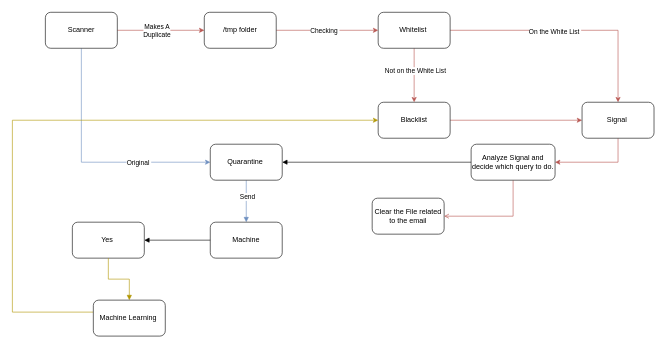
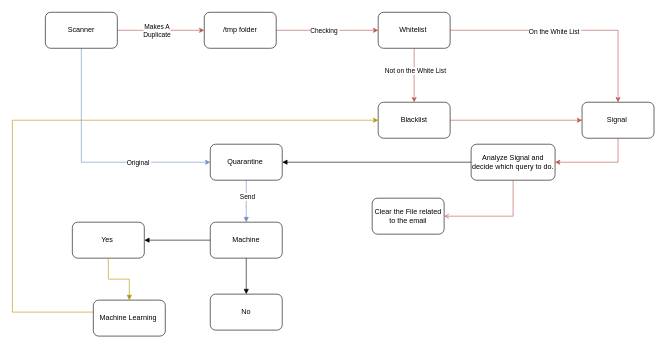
  <mxCell id="0" />
  <mxCell id="1" parent="0" />
  <mxCell id="2" style="edgeStyle=orthogonalEdgeStyle;rounded=0;orthogonalLoop=1;jettySize=auto;html=1;fillColor=#f8cecc;strokeColor=#b85450;" edge="1" parent="1" source="6" target="25"><mxGeometry relative="1" as="geometry" /></mxCell>
  <mxCell id="3" value="Makes A &lt;br&gt;Duplicate" style="edgeLabel;html=1;align=center;verticalAlign=middle;resizable=0;points=[];" vertex="1" connectable="0" parent="2"><mxGeometry x="-0.201" relative="1" as="geometry"><mxPoint x="7" as="offset" /></mxGeometry></mxCell>
  <mxCell id="4" style="edgeStyle=orthogonalEdgeStyle;rounded=0;orthogonalLoop=1;jettySize=auto;html=1;entryX=0;entryY=0.5;entryDx=0;entryDy=0;fillColor=#dae8fc;strokeColor=#6c8ebf;" edge="1" parent="1" source="6" target="31"><mxGeometry relative="1" as="geometry"><Array as="points"><mxPoint x="135" y="270" /></Array></mxGeometry></mxCell>
  <mxCell id="5" value="Original&amp;nbsp;" style="edgeLabel;html=1;align=center;verticalAlign=middle;resizable=0;points=[];" vertex="1" connectable="0" parent="4"><mxGeometry x="0.199" relative="1" as="geometry"><mxPoint x="42" as="offset" /></mxGeometry></mxCell>
  <mxCell id="6" value="Scanner" style="rounded=1;whiteSpace=wrap;html=1;" parent="1" vertex="1"><mxGeometry x="75" y="20" width="120" height="60" as="geometry" /></mxCell>
  <mxCell id="7" style="edgeStyle=orthogonalEdgeStyle;rounded=0;orthogonalLoop=1;jettySize=auto;html=1;startArrow=block;startFill=1;endArrow=none;endFill=0;fillColor=#dae8fc;strokeColor=#6c8ebf;" edge="1" parent="1" source="9" target="31"><mxGeometry relative="1" as="geometry" /></mxCell>
  <mxCell id="8" value="Send" style="edgeLabel;html=1;align=center;verticalAlign=middle;resizable=0;points=[];" vertex="1" connectable="0" parent="7"><mxGeometry x="0.223" y="-1" relative="1" as="geometry"><mxPoint as="offset" /></mxGeometry></mxCell>
  <mxCell id="9" value="Machine" style="rounded=1;whiteSpace=wrap;html=1;" parent="1" vertex="1"><mxGeometry x="350" y="370" width="120" height="60" as="geometry" /></mxCell>
  <mxCell id="10" style="edgeStyle=orthogonalEdgeStyle;rounded=0;orthogonalLoop=1;jettySize=auto;html=1;fillColor=#f8cecc;strokeColor=#b85450;" edge="1" parent="1" source="11" target="27"><mxGeometry relative="1" as="geometry" /></mxCell>
  <mxCell id="11" value="&amp;nbsp;Blacklist&amp;nbsp;" style="rounded=1;whiteSpace=wrap;html=1;" parent="1" vertex="1"><mxGeometry x="630" y="170" width="120" height="60" as="geometry" /></mxCell>
  <mxCell id="12" value="Clear the File related to the email" style="rounded=1;whiteSpace=wrap;html=1;" parent="1" vertex="1"><mxGeometry x="620" y="330" width="120" height="60" as="geometry" /></mxCell>
  <mxCell id="13" style="edgeStyle=orthogonalEdgeStyle;rounded=0;orthogonalLoop=1;jettySize=auto;html=1;startArrow=block;startFill=1;endArrow=none;endFill=0;" edge="1" parent="1" source="14" target="9"><mxGeometry relative="1" as="geometry" /></mxCell>
  <mxCell id="14" value="Yes&amp;nbsp;" style="rounded=1;whiteSpace=wrap;html=1;" parent="1" vertex="1"><mxGeometry x="120" y="370" width="120" height="60" as="geometry" /></mxCell>
  <mxCell id="15" style="edgeStyle=orthogonalEdgeStyle;rounded=0;orthogonalLoop=1;jettySize=auto;html=1;startArrow=block;startFill=1;endArrow=none;endFill=0;fillColor=#e3c800;strokeColor=#B09500;" edge="1" parent="1" source="17" target="14"><mxGeometry relative="1" as="geometry" /></mxCell>
  <mxCell id="16" style="edgeStyle=orthogonalEdgeStyle;rounded=0;orthogonalLoop=1;jettySize=auto;html=1;entryX=0;entryY=0.5;entryDx=0;entryDy=0;startArrow=none;startFill=0;endArrow=classic;endFill=1;fillColor=#e3c800;strokeColor=#B09500;" edge="1" parent="1" source="17" target="11"><mxGeometry relative="1" as="geometry"><Array as="points"><mxPoint x="20" y="520" /><mxPoint x="20" y="200" /></Array></mxGeometry></mxCell>
  <mxCell id="17" value="Machine Learning&amp;nbsp;" style="rounded=1;whiteSpace=wrap;html=1;" parent="1" vertex="1"><mxGeometry x="155" y="500" width="120" height="60" as="geometry" /></mxCell>
  <mxCell id="18" value="" style="edgeStyle=orthogonalEdgeStyle;rounded=0;orthogonalLoop=1;jettySize=auto;html=1;fillColor=#f8cecc;strokeColor=#b85450;" edge="1" parent="1" source="22" target="11"><mxGeometry relative="1" as="geometry"><Array as="points"><mxPoint x="690" y="100" /><mxPoint x="690" y="100" /></Array></mxGeometry></mxCell>
  <mxCell id="19" value="Not on the White List" style="edgeLabel;html=1;align=center;verticalAlign=middle;resizable=0;points=[];" vertex="1" connectable="0" parent="18"><mxGeometry x="-0.183" y="1" relative="1" as="geometry"><mxPoint as="offset" /></mxGeometry></mxCell>
  <mxCell id="20" style="edgeStyle=orthogonalEdgeStyle;rounded=0;orthogonalLoop=1;jettySize=auto;html=1;fillColor=#f8cecc;strokeColor=#b85450;" edge="1" parent="1" source="22" target="27"><mxGeometry relative="1" as="geometry" /></mxCell>
  <mxCell id="21" value="On the White List&amp;nbsp;" style="edgeLabel;html=1;align=center;verticalAlign=middle;resizable=0;points=[];" vertex="1" connectable="0" parent="20"><mxGeometry x="-0.135" y="-1" relative="1" as="geometry"><mxPoint x="1" y="1" as="offset" /></mxGeometry></mxCell>
  <mxCell id="22" value="Whitelist&amp;nbsp;" style="rounded=1;whiteSpace=wrap;html=1;" parent="1" vertex="1"><mxGeometry x="630" y="20" width="120" height="60" as="geometry" /></mxCell>
  <mxCell id="23" style="edgeStyle=orthogonalEdgeStyle;rounded=0;orthogonalLoop=1;jettySize=auto;html=1;entryX=0;entryY=0.5;entryDx=0;entryDy=0;fillColor=#f8cecc;strokeColor=#b85450;" edge="1" parent="1" source="25" target="22"><mxGeometry relative="1" as="geometry" /></mxCell>
  <mxCell id="24" value="Checking&amp;nbsp;" style="edgeLabel;html=1;align=center;verticalAlign=middle;resizable=0;points=[];" vertex="1" connectable="0" parent="23"><mxGeometry x="0.293" y="2" relative="1" as="geometry"><mxPoint x="-30" y="2" as="offset" /></mxGeometry></mxCell>
  <mxCell id="25" value="/tmp folder" style="rounded=1;whiteSpace=wrap;html=1;" vertex="1" parent="1"><mxGeometry x="340" y="20" width="120" height="60" as="geometry" /></mxCell>
  <mxCell id="26" style="edgeStyle=orthogonalEdgeStyle;rounded=0;orthogonalLoop=1;jettySize=auto;html=1;entryX=1;entryY=0.5;entryDx=0;entryDy=0;fillColor=#f8cecc;strokeColor=#b85450;" edge="1" parent="1" source="27" target="29"><mxGeometry relative="1" as="geometry"><Array as="points"><mxPoint x="1030" y="270" /></Array></mxGeometry></mxCell>
  <mxCell id="27" value="Signal&amp;nbsp;" style="rounded=1;whiteSpace=wrap;html=1;" vertex="1" parent="1"><mxGeometry x="970" y="170" width="120" height="60" as="geometry" /></mxCell>
  <mxCell id="28" style="edgeStyle=orthogonalEdgeStyle;rounded=0;orthogonalLoop=1;jettySize=auto;html=1;entryX=1;entryY=0.5;entryDx=0;entryDy=0;startArrow=none;startFill=0;endArrow=open;endFill=1;fillColor=#f8cecc;strokeColor=#b85450;" edge="1" parent="1" source="29" target="12"><mxGeometry relative="1" as="geometry"><Array as="points"><mxPoint x="855" y="360" /></Array></mxGeometry></mxCell>
  <mxCell id="29" value="Analyze Signal and decide which query to do." style="rounded=1;whiteSpace=wrap;html=1;" vertex="1" parent="1"><mxGeometry x="785" y="240" width="140" height="60" as="geometry" /></mxCell>
  <mxCell id="30" style="edgeStyle=orthogonalEdgeStyle;rounded=0;orthogonalLoop=1;jettySize=auto;html=1;entryX=0;entryY=0.5;entryDx=0;entryDy=0;startArrow=block;startFill=1;endArrow=none;endFill=0;" edge="1" parent="1" source="31" target="29"><mxGeometry relative="1" as="geometry" /></mxCell>
  <mxCell id="31" value="Quarantine&amp;nbsp;" style="rounded=1;whiteSpace=wrap;html=1;" vertex="1" parent="1"><mxGeometry x="350" y="240" width="120" height="60" as="geometry" /></mxCell>
+ <mxCell id="32" style="edgeStyle=orthogonalEdgeStyle;rounded=0;orthogonalLoop=1;jettySize=auto;html=1;startArrow=block;startFill=1;endArrow=none;endFill=0;" edge="1" parent="1" source="33" target="9"><mxGeometry relative="1" as="geometry" /></mxCell>
+ <mxCell id="33" value="No" style="rounded=1;whiteSpace=wrap;html=1;" vertex="1" parent="1"><mxGeometry x="350" y="490" width="120" height="60" as="geometry" /></mxCell>
